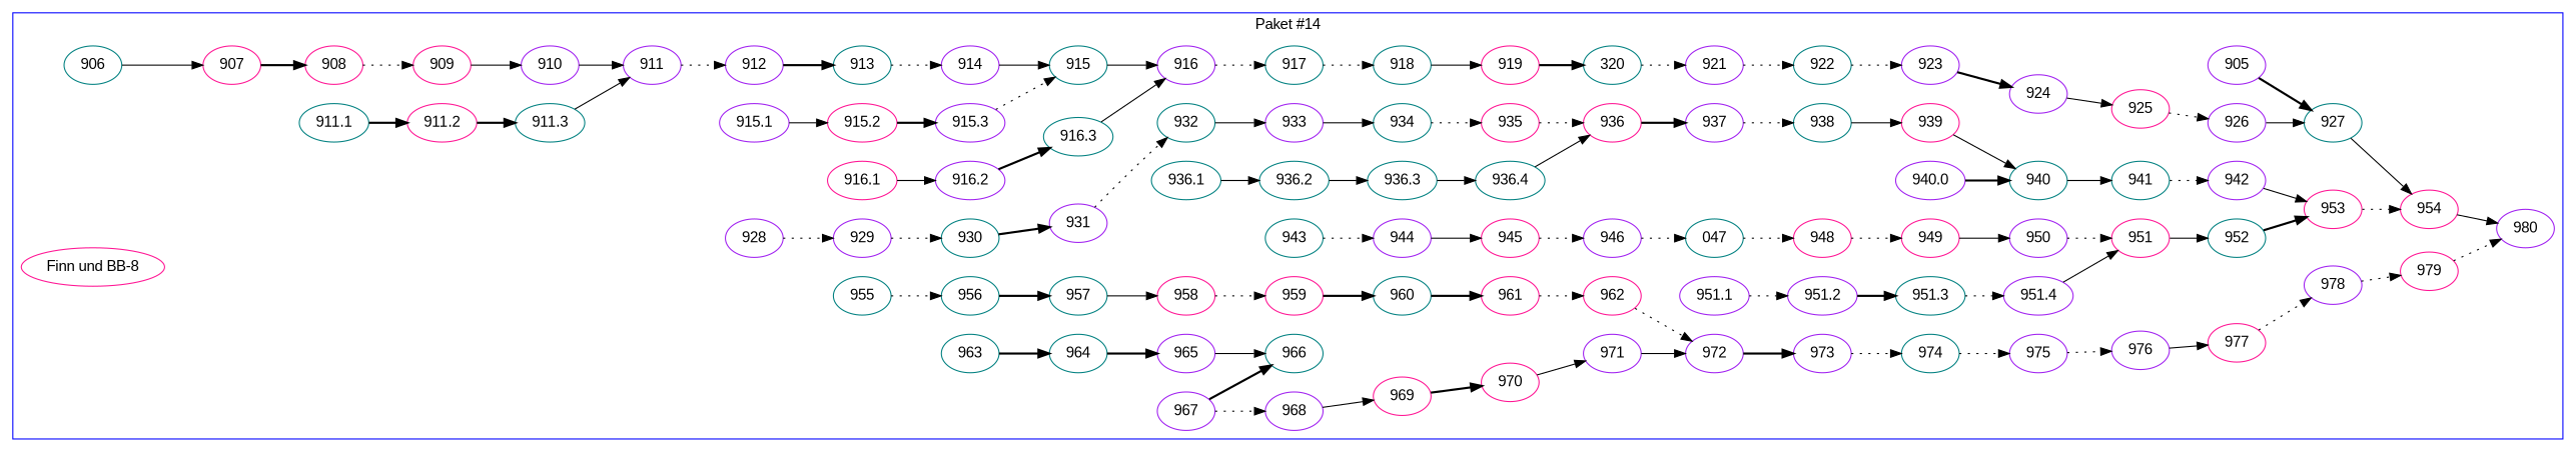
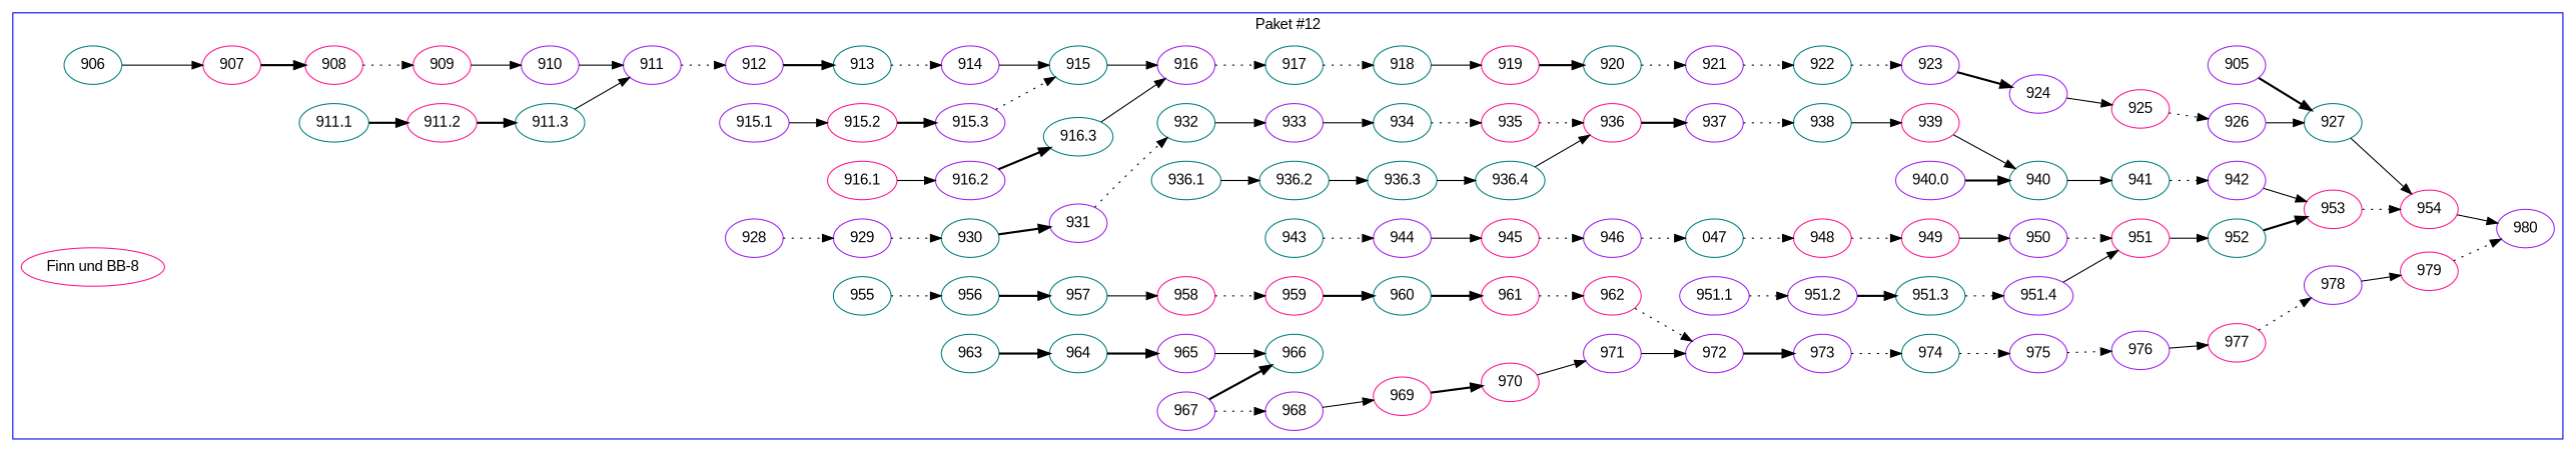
  digraph {
    fontname="Liberation Sans"
    rankdir=LR
    node [color=purple fontname="Liberation Sans"]
    edge [fontname="Liberation Sans" style=dotted]
    905
    927 [color=teal]
    906 [color=teal]
    907 [color=deeppink]
    911.1 [color=teal]
    911.2 [color=deeppink]
    915.1
    915.2 [color=deeppink]
    916.1 [color=deeppink]
    916.2
    928
    929
    936.1 [color=teal]
    936.2 [color=teal]
    940.0
    940 [color=teal]
    943 [color=teal]
    944
    951.1
    951.2
    955 [color=teal]
    956 [color=teal]
    963 [color=teal]
    964 [color=teal]
    954 [color=deeppink]
    "Finn und BB-8" [color=deeppink]
    908 [color=deeppink]
    909 [color=deeppink]
    910
    911
    912
    911.3 [color=teal]
    913 [color=teal]
    914
    915 [color=teal]
    916
    915.3
    917 [color=teal]
    916.3 [color=teal]
    918 [color=teal]
    919 [color=deeppink]
-   920 [color=teal label=320]
+   920 [color=teal]
    921
    922 [color=teal]
    923
    924
    925 [color=deeppink]
    926
    980
    930 [color=teal]
    931
    932 [color=teal]
    933
    934 [color=teal]
    935 [color=deeppink]
    936 [color=deeppink]
    937
    936.3 [color=teal]
    936.4 [color=teal]
    938 [color=teal]
    939 [color=deeppink]
    941 [color=teal]
    942
    953 [color=deeppink]
    945 [color=deeppink]
    946
    047 [color=teal]
    948 [color=deeppink]
    949 [color=deeppink]
    950
    951 [color=deeppink]
    952 [color=teal]
    951.3 [color=teal]
    951.4
    957 [color=teal]
    958 [color=deeppink]
    959 [color=deeppink]
    960 [color=teal]
    961 [color=deeppink]
    962 [color=deeppink]
    972
    973
    965
    966 [color=teal]
    967
    968
    969 [color=deeppink]
    970 [color=deeppink]
    971
    974 [color=teal]
    975
    976
    977 [color=deeppink]
    978
    979 [color=deeppink]
    subgraph cluster_1 {
      color=blue
-     label="Paket #14"
+     label="Paket #12"
      905
      927
      906
      907
      911.1
      911.2
      915.1
      915.2
      916.1
      916.2
      928
      929
      936.1
      936.2
      940.0
      940
      943
      944
      951.1
      951.2
      955
      956
      963
      964
      954
      "Finn und BB-8"
      908
      909
      910
      911
      912
      911.3
      913
      914
      915
      916
      915.3
      917
      916.3
      918
      919
      920
      921
      922
      923
      924
      925
      926
      980
      930
      931
      932
      933
      934
      935
      936
      937
      936.3
      936.4
      938
      939
      941
      942
      953
      945
      946
      047
      948
      949
      950
      951
      952
      951.3
      951.4
      957
      958
      959
      960
      961
      962
      972
      973
      965
      966
      967
      968
      969
      970
      971
      974
      975
      976
      977
      978
      979
    }
    905 -> 927 [style=bold]
    927 -> 954 [style=solid]
    906 -> 907 [style=solid]
    907 -> 908 [style=bold]
    911.1 -> 911.2 [style=bold]
    911.2 -> 911.3 [style=bold]
    915.1 -> 915.2 [style=solid]
    915.2 -> 915.3 [style=bold]
    916.1 -> 916.2 [style=solid]
    916.2 -> 916.3 [style=bold]
    928 -> 929
    929 -> 930
    936.1 -> 936.2 [style=solid]
    936.2 -> 936.3 [style=solid]
    940.0 -> 940 [style=bold]
    940 -> 941 [style=solid]
    943 -> 944
    944 -> 945 [style=solid]
    951.1 -> 951.2
    951.2 -> 951.3 [style=bold]
    955 -> 956
    956 -> 957 [style=bold]
    963 -> 964 [style=bold]
    964 -> 965 [style=bold]
    954 -> 980 [style=solid]
    908 -> 909
    909 -> 910 [style=solid]
    910 -> 911 [style=solid]
    911 -> 912
    912 -> 913 [style=bold]
    911.3 -> 911 [style=solid]
    913 -> 914
    914 -> 915 [style=solid]
    915 -> 916 [style=solid]
    916 -> 917
    915.3 -> 915
    917 -> 918
    916.3 -> 916 [style=solid]
    918 -> 919 [style=solid]
    919 -> 920 [style=bold]
    920 -> 921
    921 -> 922
    922 -> 923
    923 -> 924 [style=bold]
    924 -> 925 [style=solid]
    925 -> 926
    926 -> 927 [style=solid]
    930 -> 931 [style=bold]
    931 -> 932
    932 -> 933 [style=solid]
    933 -> 934 [style=solid]
    934 -> 935
    935 -> 936
    936 -> 937 [style=bold]
    937 -> 938
    936.3 -> 936.4 [style=solid]
    936.4 -> 936 [style=solid]
    938 -> 939 [style=solid]
    939 -> 940 [style=solid]
    941 -> 942
    942 -> 953 [style=solid]
    953 -> 954
    945 -> 946
    946 -> 047
    047 -> 948
    948 -> 949
    949 -> 950 [style=solid]
    950 -> 951
    951 -> 952 [style=solid]
    952 -> 953 [style=bold]
    951.3 -> 951.4
    951.4 -> 951 [style=solid]
    957 -> 958 [style=solid]
    958 -> 959
    959 -> 960 [style=bold]
    960 -> 961 [style=bold]
    961 -> 962
    962 -> 972
    972 -> 973 [style=bold]
    973 -> 974
    965 -> 966 [style=solid]
    967 -> 966 [style=bold]
    967 -> 968
    968 -> 969 [style=solid]
    969 -> 970 [style=bold]
    970 -> 971 [style=solid]
    971 -> 972 [style=solid]
    974 -> 975
    975 -> 976
    976 -> 977 [style=solid]
    977 -> 978
-   978 -> 979
+   978 -> 979 [style=solid]
    979 -> 980
  }
